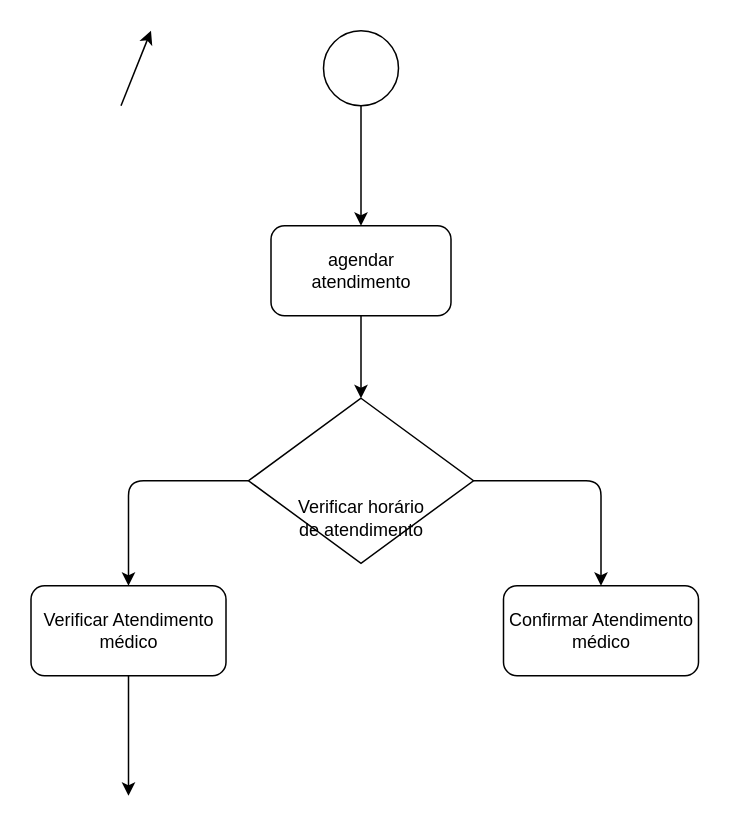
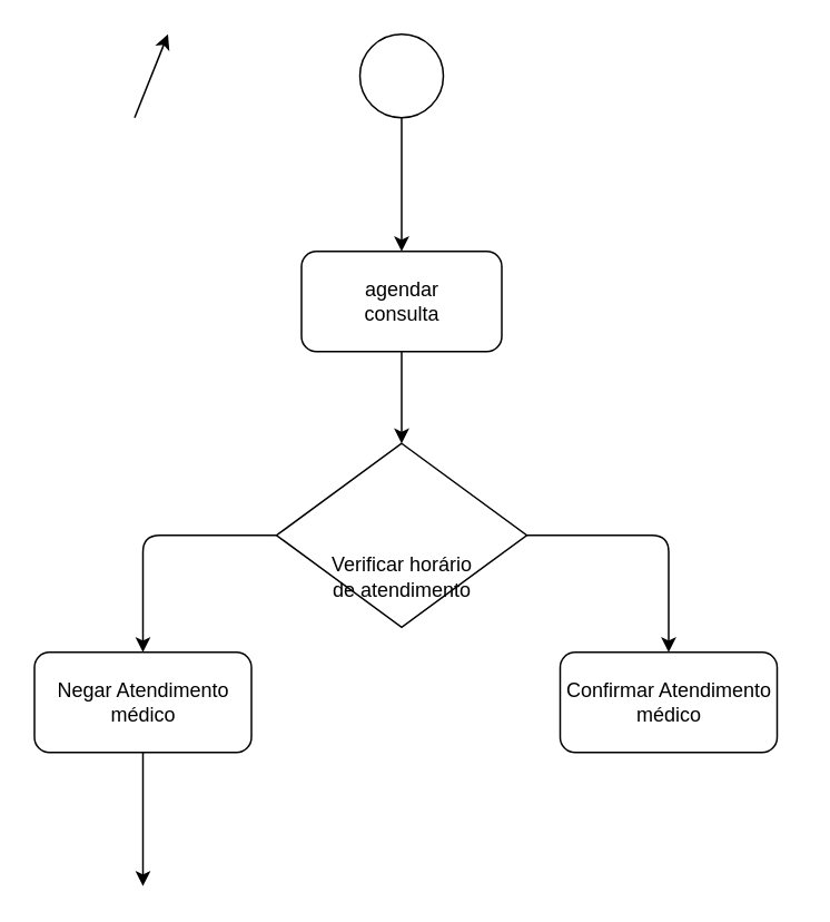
  <mxCell id="0" />
  <mxCell id="1" parent="0" />
  <mxCell id="2" value="" style="endArrow=classic;html=1;rounded=0;" edge="1" parent="1"><mxGeometry width="50" height="50" relative="1" as="geometry"><mxPoint x="80" y="70" as="sourcePoint" /><mxPoint x="100" y="20" as="targetPoint" /></mxGeometry></mxCell>
  <mxCell id="3" style="edgeStyle=orthogonalEdgeStyle;rounded=1;orthogonalLoop=1;jettySize=auto;html=1;entryX=0.5;entryY=0;entryDx=0;entryDy=0;" edge="1" parent="1" source="4" target="14"><mxGeometry relative="1" as="geometry" /></mxCell>
  <mxCell id="4" value="" style="rhombus;whiteSpace=wrap;html=1;" vertex="1" parent="1"><mxGeometry x="165" y="265" width="150" height="110" as="geometry" /></mxCell>
  <mxCell id="5" value="" style="ellipse;whiteSpace=wrap;html=1;aspect=fixed;" vertex="1" parent="1"><mxGeometry x="215" y="20" width="50" height="50" as="geometry" /></mxCell>
  <mxCell id="6" value="" style="rounded=1;whiteSpace=wrap;html=1;" vertex="1" parent="1"><mxGeometry x="180" y="150" width="120" height="60" as="geometry" /></mxCell>
- <mxCell id="7" value="agendar&lt;br&gt;atendimento" style="text;html=1;align=center;verticalAlign=middle;resizable=0;points=[];autosize=1;strokeColor=none;fillColor=none;" vertex="1" parent="1"><mxGeometry x="205" y="160" width="70" height="40" as="geometry" /></mxCell>
+ <mxCell id="7" value="agendar&lt;br&gt;consulta" style="text;html=1;align=center;verticalAlign=middle;resizable=0;points=[];autosize=1;strokeColor=none;fillColor=none;" vertex="1" parent="1"><mxGeometry x="205" y="160" width="70" height="40" as="geometry" /></mxCell>
  <mxCell id="8" value="" style="endArrow=classic;html=1;rounded=0;exitX=0.5;exitY=1;exitDx=0;exitDy=0;" edge="1" parent="1" source="6" target="4"><mxGeometry width="50" height="50" relative="1" as="geometry"><mxPoint x="90" y="80" as="sourcePoint" /><mxPoint x="240" y="270" as="targetPoint" /></mxGeometry></mxCell>
  <mxCell id="9" value="" style="endArrow=classic;html=1;rounded=0;entryX=0.5;entryY=0;entryDx=0;entryDy=0;" edge="1" parent="1" source="5" target="6"><mxGeometry width="50" height="50" relative="1" as="geometry"><mxPoint x="90" y="80" as="sourcePoint" /><mxPoint x="110" y="30" as="targetPoint" /></mxGeometry></mxCell>
  <mxCell id="10" value="Verificar horário &lt;br&gt;de atendimento" style="text;html=1;align=center;verticalAlign=middle;resizable=0;points=[];autosize=1;strokeColor=none;fillColor=none;" vertex="1" parent="1"><mxGeometry x="185" y="325" width="110" height="40" as="geometry" /></mxCell>
  <mxCell id="11" value="" style="rounded=1;whiteSpace=wrap;html=1;" vertex="1" parent="1"><mxGeometry x="335" y="390" width="130" height="60" as="geometry" /></mxCell>
  <mxCell id="12" value="Confirmar Atendimento&lt;br&gt;médico" style="text;html=1;align=center;verticalAlign=middle;resizable=0;points=[];autosize=1;strokeColor=none;fillColor=none;" vertex="1" parent="1"><mxGeometry x="325" y="400" width="150" height="40" as="geometry" /></mxCell>
  <mxCell id="13" value="" style="endArrow=classic;html=1;exitX=1;exitY=0.5;exitDx=0;exitDy=0;entryX=0.5;entryY=0;entryDx=0;entryDy=0;rounded=1;" edge="1" parent="1" source="4" target="11"><mxGeometry width="50" height="50" relative="1" as="geometry"><mxPoint x="220" y="420" as="sourcePoint" /><mxPoint x="270" y="370" as="targetPoint" /><Array as="points"><mxPoint x="400" y="320" /></Array></mxGeometry></mxCell>
  <mxCell id="14" value="" style="rounded=1;whiteSpace=wrap;html=1;" vertex="1" parent="1"><mxGeometry x="20" y="390" width="130" height="60" as="geometry" /></mxCell>
  <mxCell id="15" style="edgeStyle=orthogonalEdgeStyle;rounded=0;orthogonalLoop=1;jettySize=auto;html=1;" edge="1" parent="1"><mxGeometry relative="1" as="geometry"><mxPoint x="85" y="530" as="targetPoint" /><mxPoint x="85" y="450" as="sourcePoint" /></mxGeometry></mxCell>
- <mxCell id="16" value="Verificar Atendimento&lt;br style=&quot;border-color: var(--border-color);&quot;&gt;médico" style="text;html=1;align=center;verticalAlign=middle;resizable=0;points=[];autosize=1;strokeColor=none;fillColor=none;" vertex="1" parent="1"><mxGeometry x="20" y="400" width="130" height="40" as="geometry" /></mxCell>
+ <mxCell id="16" value="Negar Atendimento&lt;br style=&quot;border-color: var(--border-color);&quot;&gt;médico" style="text;html=1;align=center;verticalAlign=middle;resizable=0;points=[];autosize=1;strokeColor=none;fillColor=none;" vertex="1" parent="1"><mxGeometry x="20" y="400" width="130" height="40" as="geometry" /></mxCell>
